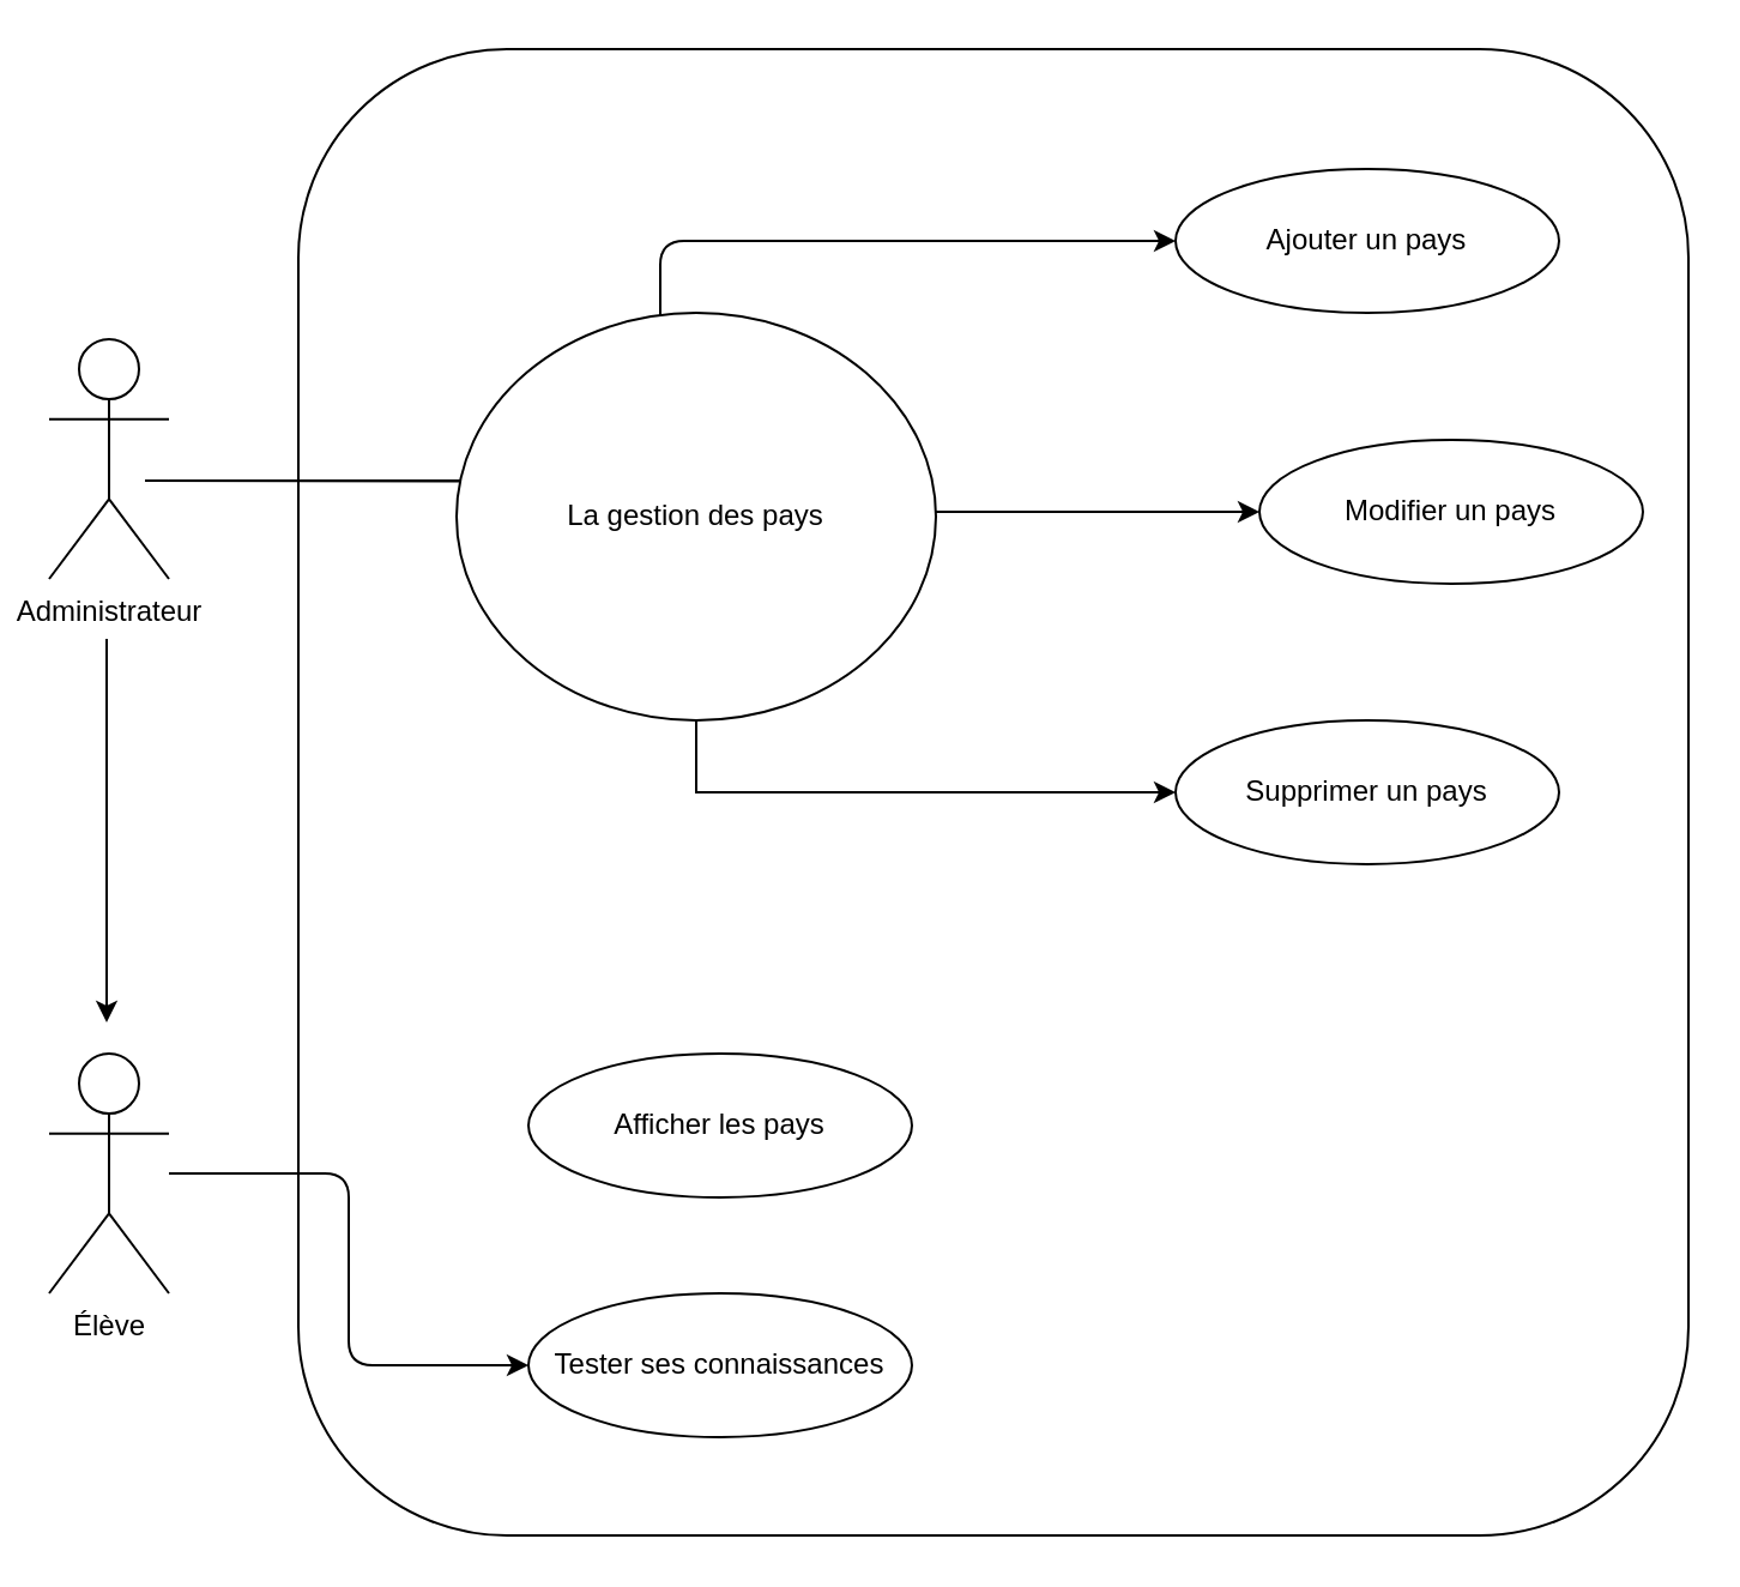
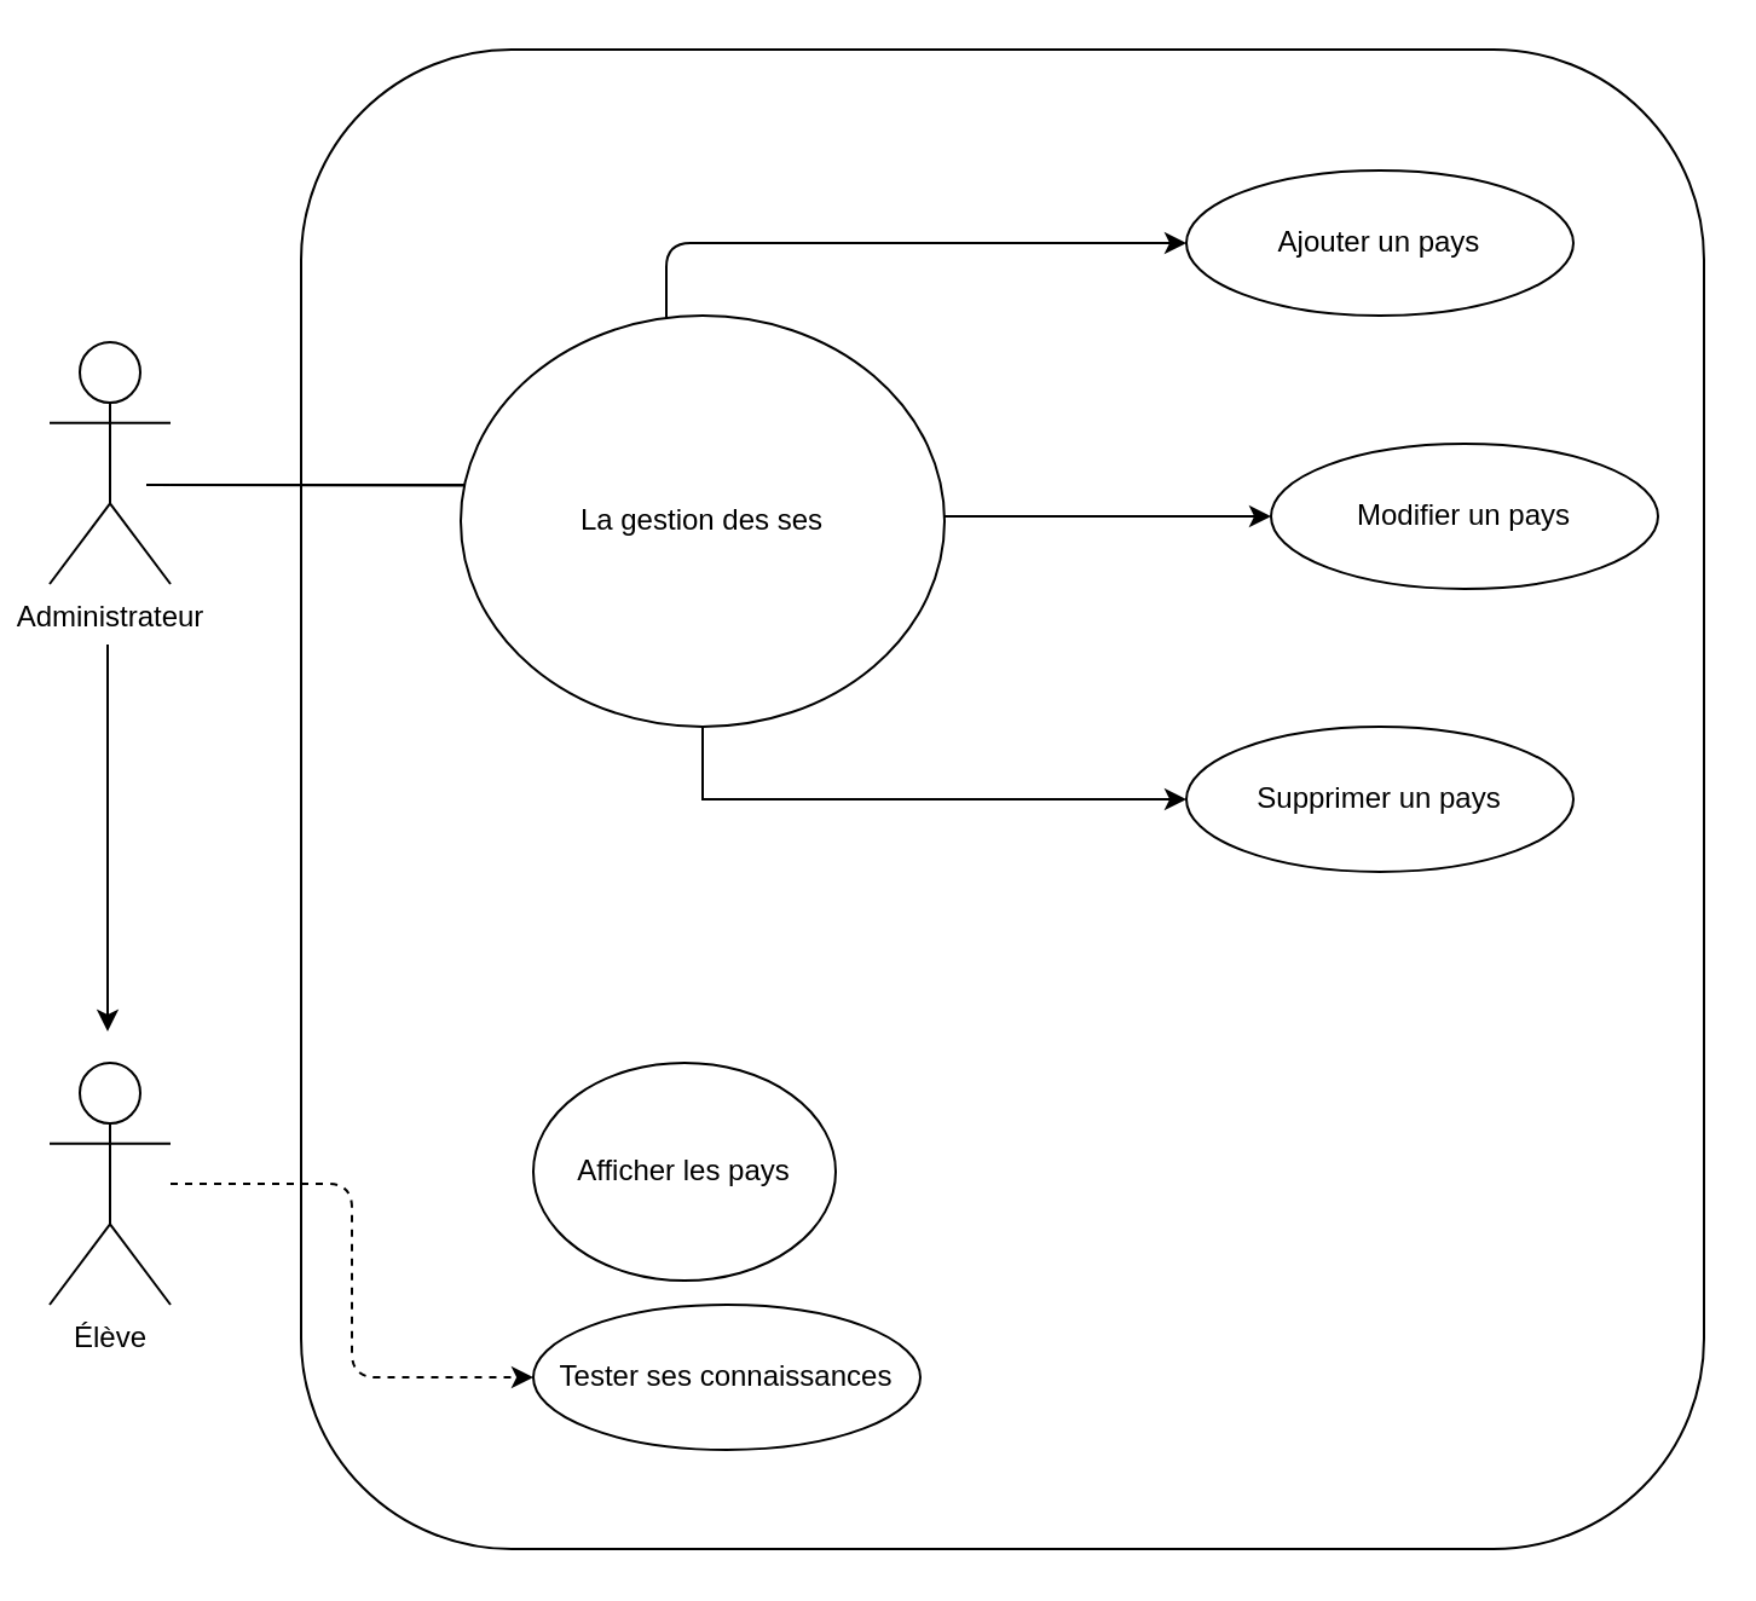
  <mxCell id="0" />
  <mxCell id="1" parent="0" />
  <mxCell id="2" value="" style="rounded=1;whiteSpace=wrap;html=1;" vertex="1" parent="1"><mxGeometry x="124" y="20" width="580" height="620" as="geometry" /></mxCell>
  <mxCell id="3" value="Administrateur" style="shape=umlActor;verticalLabelPosition=bottom;verticalAlign=top;html=1;" parent="1" vertex="1"><mxGeometry x="20" y="141" width="50" height="100" as="geometry" /></mxCell>
  <mxCell id="4" style="edgeStyle=orthogonalEdgeStyle;rounded=0;orthogonalLoop=1;jettySize=auto;html=1;entryX=0.5;entryY=0;entryDx=0;entryDy=0;entryPerimeter=0;" parent="1" edge="1"><mxGeometry relative="1" as="geometry"><mxPoint x="44" y="426" as="targetPoint" /><mxPoint x="44" y="266" as="sourcePoint" /><Array as="points"><mxPoint x="44" y="376" /><mxPoint x="44" y="376" /></Array></mxGeometry></mxCell>
  <mxCell id="5" value="Élève" style="shape=umlActor;verticalLabelPosition=bottom;verticalAlign=top;html=1;" parent="1" vertex="1"><mxGeometry x="20" y="439" width="50" height="100" as="geometry" /></mxCell>
  <mxCell id="6" value="Ajouter un pays" style="ellipse;whiteSpace=wrap;html=1;" parent="1" vertex="1"><mxGeometry x="490" y="70" width="160" height="60" as="geometry" /></mxCell>
  <mxCell id="7" value="Modifier un pays" style="ellipse;whiteSpace=wrap;html=1;" parent="1" vertex="1"><mxGeometry x="525" y="183" width="160" height="60" as="geometry" /></mxCell>
  <mxCell id="8" value="Supprimer un pays" style="ellipse;whiteSpace=wrap;html=1;" parent="1" vertex="1"><mxGeometry x="490" y="300" width="160" height="60" as="geometry" /></mxCell>
- <mxCell id="9" value="Afficher les pays" style="ellipse;whiteSpace=wrap;html=1;" parent="1" vertex="1"><mxGeometry x="220" y="439" width="160" height="60" as="geometry" /></mxCell>
+ <mxCell id="9" value="Afficher les pays" style="ellipse;whiteSpace=wrap;html=1;" parent="1" vertex="1"><mxGeometry x="220" y="439" width="125" height="90" as="geometry" /></mxCell>
  <mxCell id="10" value="Tester ses connaissances" style="ellipse;whiteSpace=wrap;html=1;" parent="1" vertex="1"><mxGeometry x="220" y="539" width="160" height="60" as="geometry" /></mxCell>
  <mxCell id="11" style="edgeStyle=orthogonalEdgeStyle;" parent="1" target="6" edge="1"><mxGeometry relative="1" as="geometry"><mxPoint x="70" y="200" as="sourcePoint" /><Array as="points"><mxPoint x="275" y="200" /><mxPoint x="275" y="100" /></Array></mxGeometry></mxCell>
  <mxCell id="12" style="edgeStyle=orthogonalEdgeStyle;entryX=0;entryY=0.5;entryDx=0;entryDy=0;" parent="1" target="7" edge="1"><mxGeometry relative="1" as="geometry"><mxPoint x="60" y="200" as="sourcePoint" /><mxPoint x="500" y="230" as="targetPoint" /></mxGeometry></mxCell>
- <mxCell id="13" style="edgeStyle=orthogonalEdgeStyle;" parent="1" source="5" target="10" edge="1"><mxGeometry relative="1" as="geometry" /></mxCell>
+ <mxCell id="13" style="edgeStyle=orthogonalEdgeStyle;dashed=1;" parent="1" source="5" target="10" edge="1"><mxGeometry relative="1" as="geometry" /></mxCell>
  <mxCell id="14" style="edgeStyle=orthogonalEdgeStyle;rounded=0;orthogonalLoop=1;jettySize=auto;html=1;exitX=0.5;exitY=1;exitDx=0;exitDy=0;entryX=0;entryY=0.5;entryDx=0;entryDy=0;" parent="1" source="15" target="8" edge="1"><mxGeometry relative="1" as="geometry" /></mxCell>
- <mxCell id="15" value="La gestion des pays" style="ellipse;whiteSpace=wrap;html=1;" parent="1" vertex="1"><mxGeometry x="190" y="130" width="200" height="170" as="geometry" /></mxCell>
+ <mxCell id="15" value="La gestion des ses" style="ellipse;whiteSpace=wrap;html=1;" parent="1" vertex="1"><mxGeometry x="190" y="130" width="200" height="170" as="geometry" /></mxCell>
